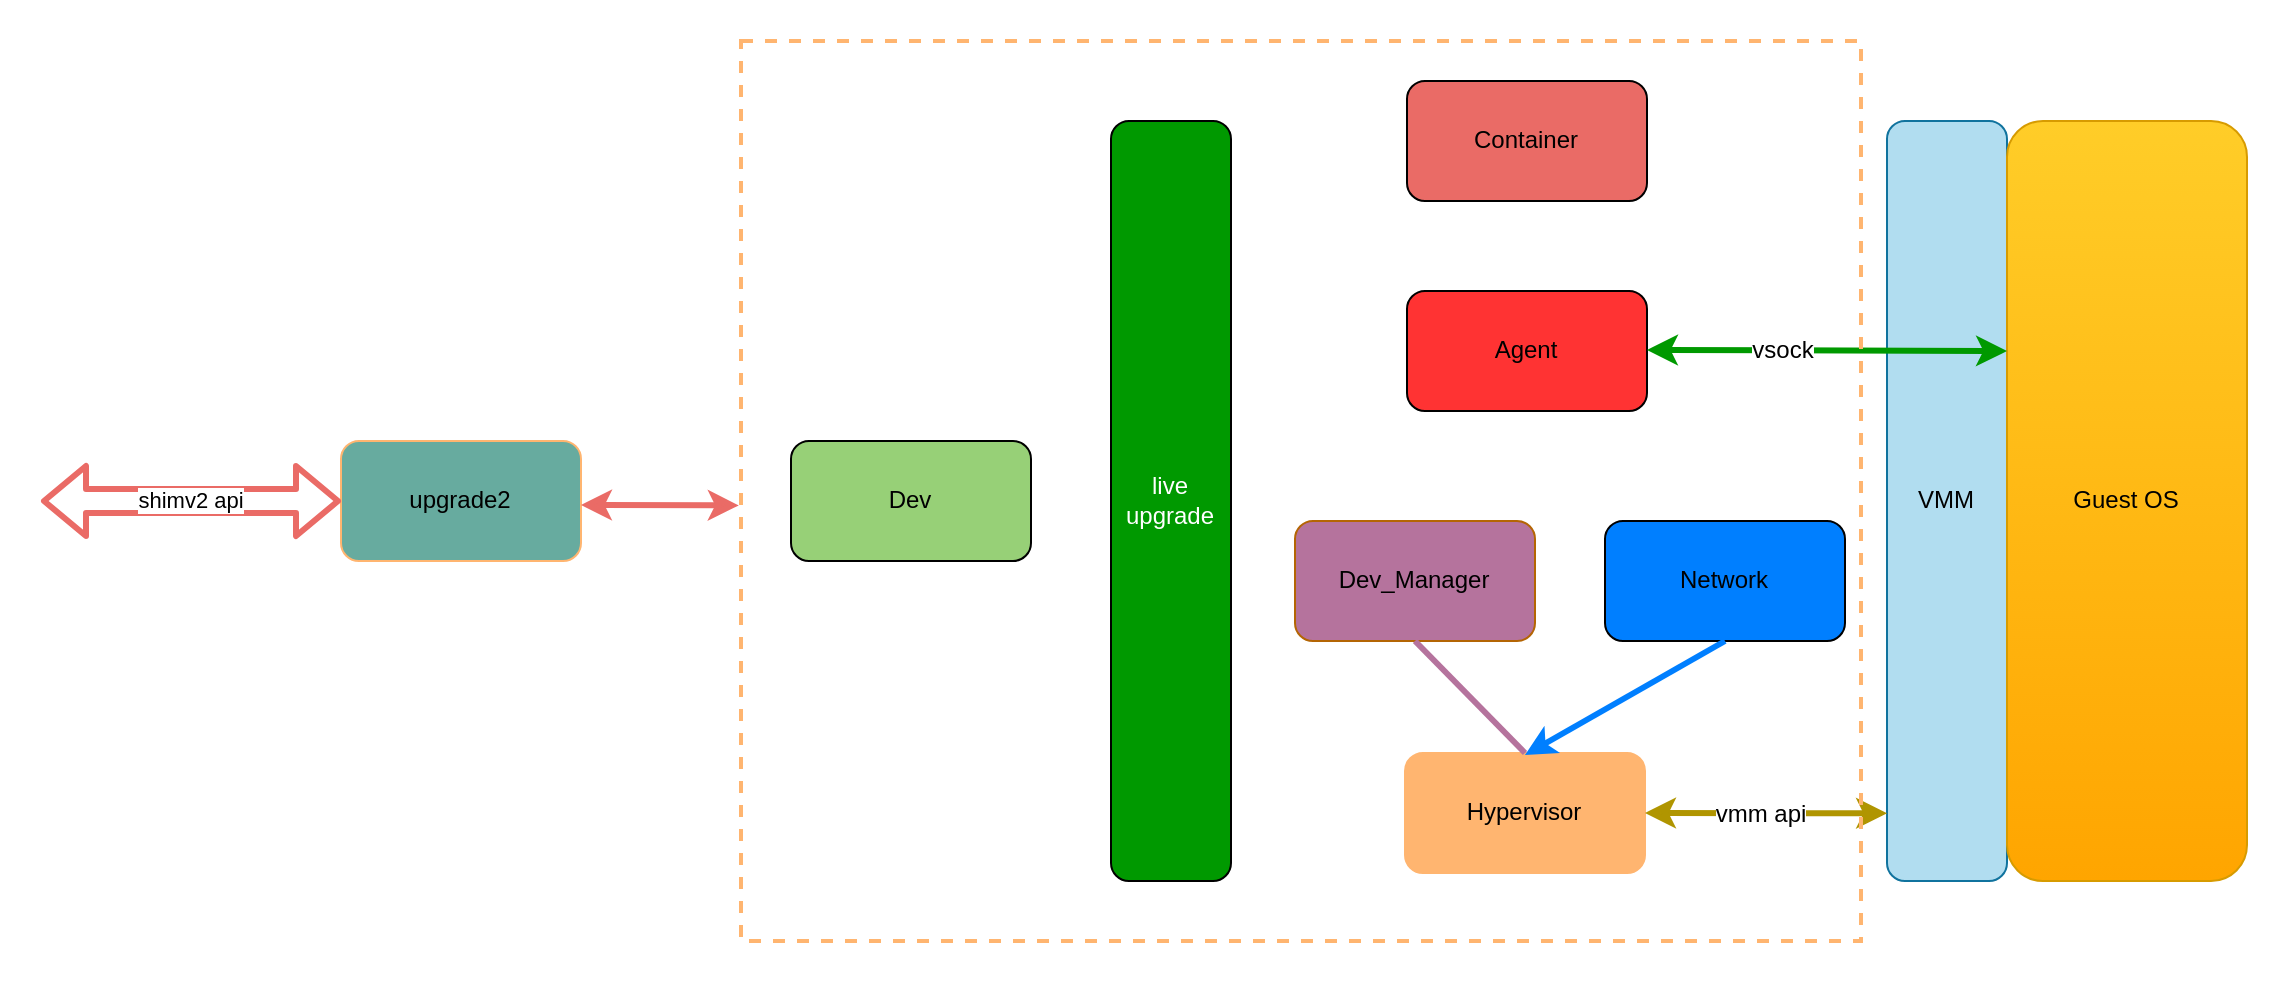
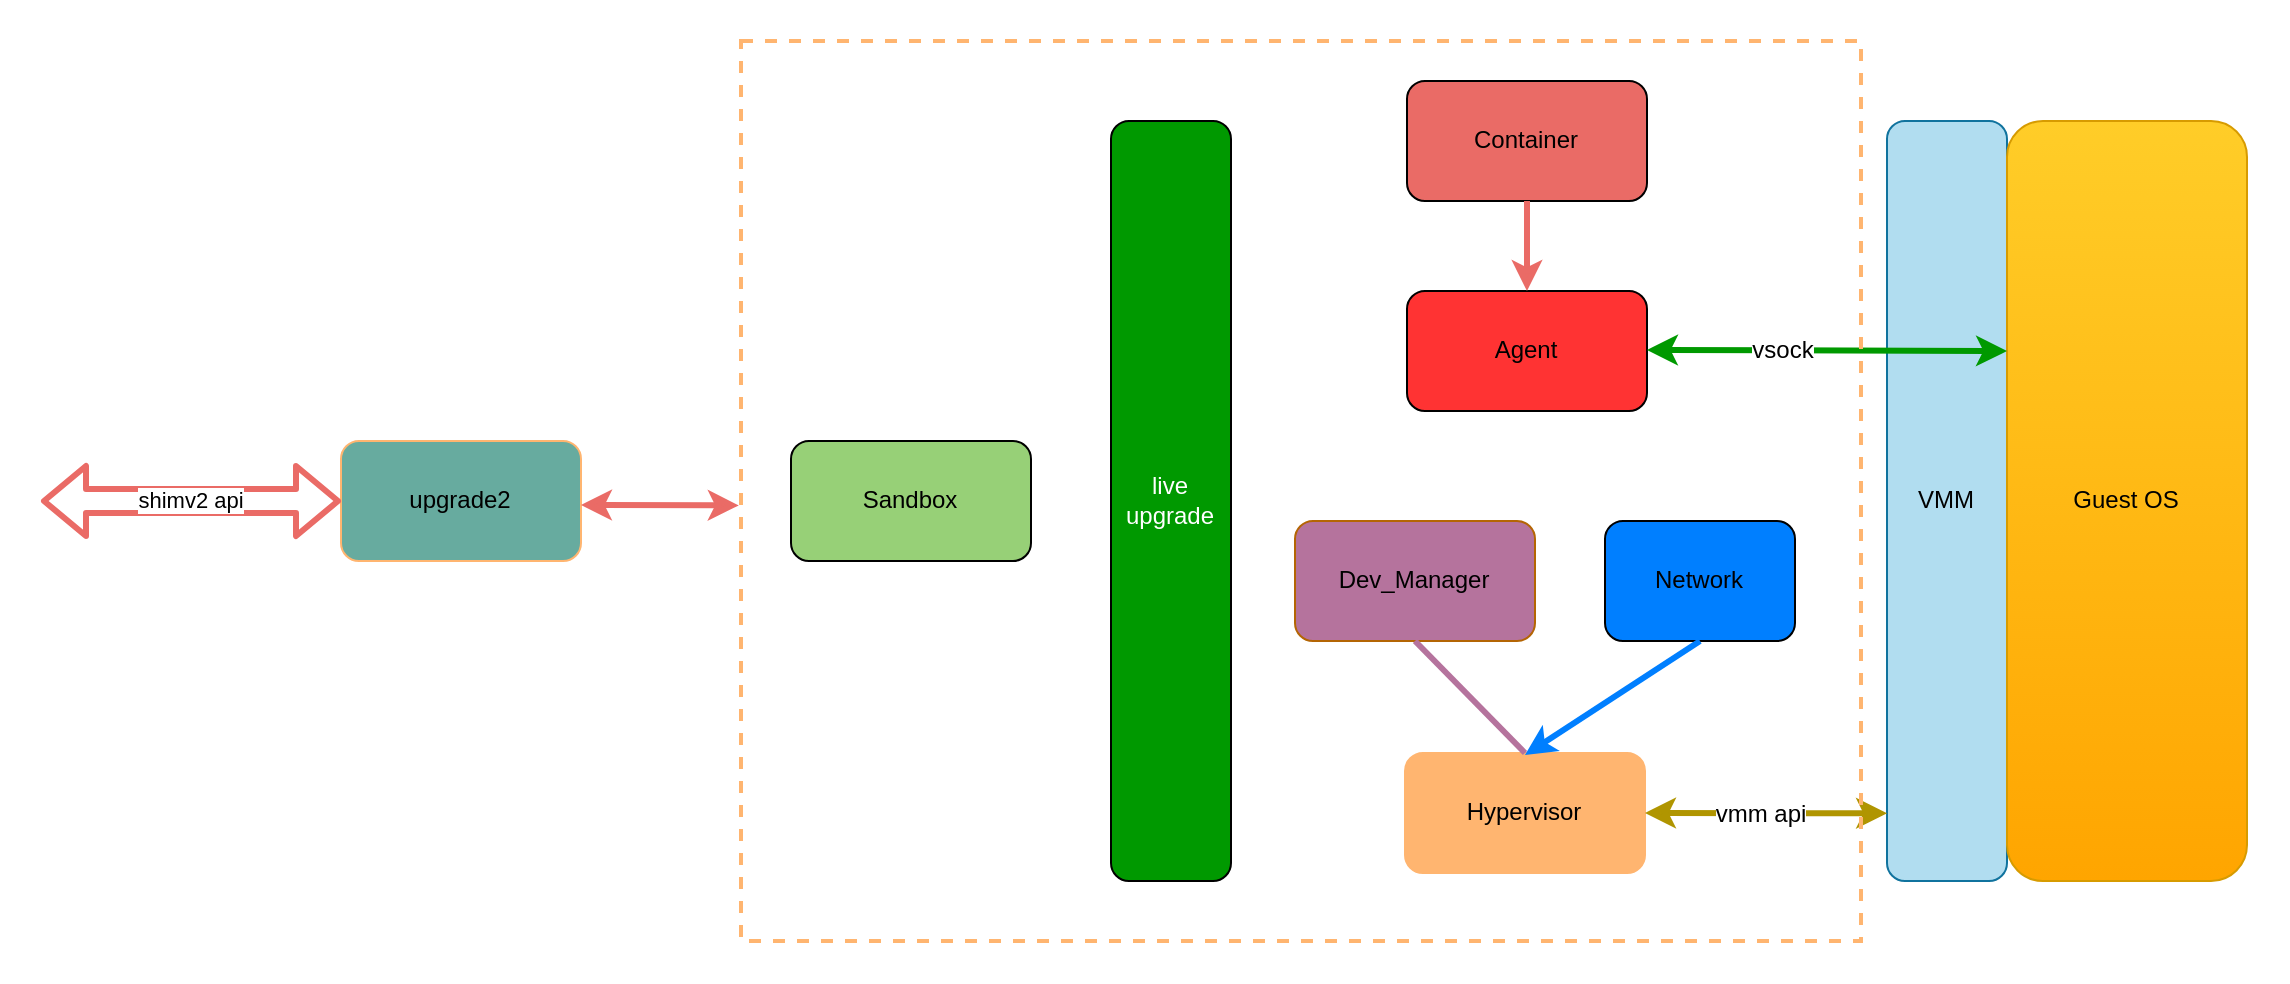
  <mxCell id="0" />
  <mxCell id="1" parent="0" />
- <mxCell id="2" value="Dev" style="rounded=1;whiteSpace=wrap;html=1;fillColor=#97D077;" vertex="1" parent="1"><mxGeometry x="395" y="220" width="120" height="60" as="geometry" /></mxCell>
+ <mxCell id="2" value="Sandbox" style="rounded=1;whiteSpace=wrap;html=1;fillColor=#97D077;" vertex="1" parent="1"><mxGeometry x="395" y="220" width="120" height="60" as="geometry" /></mxCell>
  <mxCell id="3" value="Dev_Manager" style="rounded=1;whiteSpace=wrap;html=1;fillColor=#B5739D;strokeColor=#b46504;" vertex="1" parent="1"><mxGeometry x="647" y="260" width="120" height="60" as="geometry" /></mxCell>
  <mxCell id="4" value="Hypervisor" style="rounded=1;whiteSpace=wrap;html=1;strokeColor=#FFB570;fillColor=#FFB570;" vertex="1" parent="1"><mxGeometry x="702" y="376" width="120" height="60" as="geometry" /></mxCell>
  <mxCell id="5" value="Agent" style="rounded=1;whiteSpace=wrap;html=1;fillColor=#ff3333;" vertex="1" parent="1"><mxGeometry x="703" y="145" width="120" height="60" as="geometry" /></mxCell>
  <mxCell id="6" value="&lt;font color=&quot;#ffffff&quot;&gt;live upgrade&lt;/font&gt;" style="rounded=1;whiteSpace=wrap;html=1;fillColor=#009900;" vertex="1" parent="1"><mxGeometry x="555" y="60" width="60" height="380" as="geometry" /></mxCell>
- <mxCell id="7" value="Network" style="rounded=1;whiteSpace=wrap;html=1;fillColor=#007FFF;" vertex="1" parent="1"><mxGeometry x="802" y="260" width="120" height="60" as="geometry" /></mxCell>
+ <mxCell id="7" value="Network" style="rounded=1;whiteSpace=wrap;html=1;fillColor=#007FFF;" vertex="1" parent="1"><mxGeometry x="802" y="260" width="95" height="60" as="geometry" /></mxCell>
  <mxCell id="8" value="Container" style="rounded=1;whiteSpace=wrap;html=1;fillColor=#EA6B66;" vertex="1" parent="1"><mxGeometry x="703" y="40" width="120" height="60" as="geometry" /></mxCell>
  <mxCell id="9" value="VMM" style="rounded=1;whiteSpace=wrap;html=1;fillColor=#b1ddf0;strokeColor=#10739e;" vertex="1" parent="1"><mxGeometry x="943" y="60" width="60" height="380" as="geometry" /></mxCell>
  <mxCell id="10" value="" style="endArrow=classic;startArrow=classic;html=1;entryX=1;entryY=0.5;entryDx=0;entryDy=0;exitX=0.017;exitY=0.711;exitDx=0;exitDy=0;exitPerimeter=0;strokeWidth=3;fillColor=#e3c800;strokeColor=#B09500;" edge="1" parent="1" target="4"><mxGeometry width="50" height="50" relative="1" as="geometry"><mxPoint x="943.02" y="406.18" as="sourcePoint" /><mxPoint x="492" y="536" as="targetPoint" /></mxGeometry></mxCell>
  <mxCell id="11" value="vmm api" style="text;html=1;align=center;verticalAlign=middle;resizable=0;points=[];;labelBackgroundColor=#ffffff;" vertex="1" connectable="0" parent="10"><mxGeometry x="0.058" relative="1" as="geometry"><mxPoint as="offset" /></mxGeometry></mxCell>
  <mxCell id="12" value="Guest OS" style="rounded=1;whiteSpace=wrap;html=1;fillColor=#ffcd28;strokeColor=#d79b00;gradientColor=#ffa500;" vertex="1" parent="1"><mxGeometry x="1003" y="60" width="120" height="380" as="geometry" /></mxCell>
  <mxCell id="13" value="" style="endArrow=classic;startArrow=classic;html=1;entryX=1;entryY=0.5;entryDx=0;entryDy=0;exitX=0;exitY=0.921;exitDx=0;exitDy=0;exitPerimeter=0;strokeWidth=3;fillColor=#e3c800;strokeColor=#009900;" edge="1" parent="1"><mxGeometry width="50" height="50" relative="1" as="geometry"><mxPoint x="1003" y="174.98" as="sourcePoint" /><mxPoint x="823" y="174.5" as="targetPoint" /></mxGeometry></mxCell>
  <mxCell id="14" value="vsock" style="text;html=1;align=center;verticalAlign=middle;resizable=0;points=[];;labelBackgroundColor=#ffffff;" vertex="1" connectable="0" parent="13"><mxGeometry x="0.256" relative="1" as="geometry"><mxPoint as="offset" /></mxGeometry></mxCell>
  <mxCell id="15" value="" style="endArrow=none;html=1;strokeColor=#B5739D;strokeWidth=3;exitX=0.5;exitY=1;exitDx=0;exitDy=0;entryX=0.5;entryY=0;entryDx=0;entryDy=0;" edge="1" parent="1" source="3" target="4"><mxGeometry width="50" height="50" relative="1" as="geometry"><mxPoint x="392" y="587" as="sourcePoint" /><mxPoint x="442" y="537" as="targetPoint" /></mxGeometry></mxCell>
  <mxCell id="16" value="" style="endArrow=classic;html=1;strokeColor=#007FFF;strokeWidth=3;exitX=0.5;exitY=1;exitDx=0;exitDy=0;" edge="1" parent="1" source="7"><mxGeometry width="50" height="50" relative="1" as="geometry"><mxPoint x="392" y="587" as="sourcePoint" /><mxPoint x="762" y="377" as="targetPoint" /></mxGeometry></mxCell>
+ <mxCell id="17" value="" style="endArrow=classic;html=1;strokeColor=#EA6B66;strokeWidth=3;exitX=0.5;exitY=1;exitDx=0;exitDy=0;entryX=0.5;entryY=0;entryDx=0;entryDy=0;" edge="1" parent="1" source="8" target="5"><mxGeometry width="50" height="50" relative="1" as="geometry"><mxPoint x="393" y="510" as="sourcePoint" /><mxPoint x="443" y="460" as="targetPoint" /></mxGeometry></mxCell>
  <mxCell id="18" value="upgrade2" style="rounded=1;whiteSpace=wrap;html=1;strokeColor=#FFB570;fillColor=#67AB9F;" vertex="1" parent="1"><mxGeometry x="170" y="220" width="120" height="60" as="geometry" /></mxCell>
  <mxCell id="19" value="" style="endArrow=classic;startArrow=classic;html=1;strokeColor=#EA6B66;strokeWidth=3;entryX=-0.002;entryY=0.516;entryDx=0;entryDy=0;entryPerimeter=0;" edge="1" parent="1" target="21"><mxGeometry width="50" height="50" relative="1" as="geometry"><mxPoint y="252" as="sourcePoint" x="290" /><mxPoint x="220" y="460" as="targetPoint" /></mxGeometry></mxCell>
  <mxCell id="20" value="shimv2 api" style="shape=flexArrow;endArrow=classic;startArrow=classic;html=1;strokeColor=#EA6B66;strokeWidth=3;entryX=0;entryY=0.5;entryDx=0;entryDy=0;" edge="1" parent="1" target="18"><mxGeometry width="50" height="50" relative="1" as="geometry"><mxPoint x="20" y="250" as="sourcePoint" /><mxPoint x="220" y="460" as="targetPoint" /></mxGeometry></mxCell>
  <mxCell id="21" value="" style="rounded=0;whiteSpace=wrap;html=1;strokeColor=#FFB570;fillColor=none;dashed=1;strokeWidth=2;" vertex="1" parent="1"><mxGeometry x="370" y="20" width="560" height="450" as="geometry" /></mxCell>
